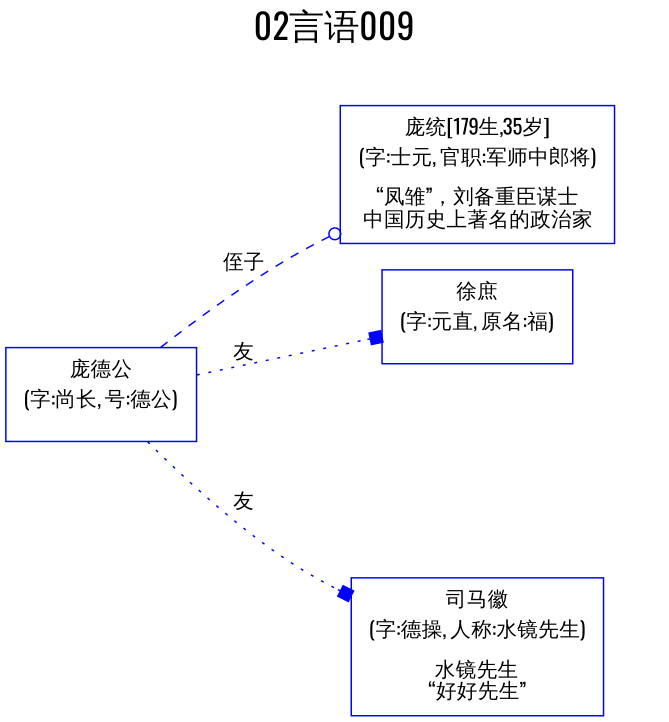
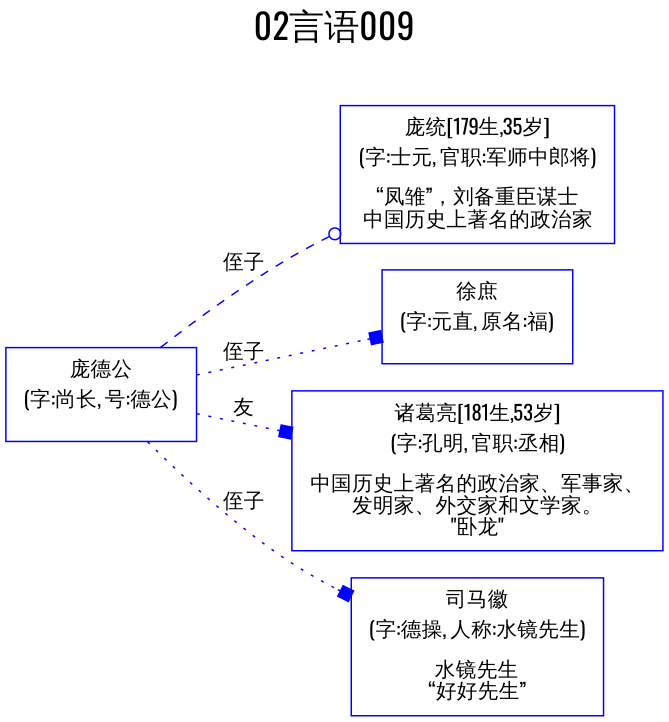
  digraph {
    color=lightgrey
    fontname=Oswald
    fontsize=24
    label="02言语009"
    labelloc=t
    rankdir=LR
    ranksep=0.5
    style=filled
    node [color=blue fontname=Oswald shape=box]
    edge [arrowhead=box color=blue fontname=Oswald style=dotted]
    n1 [label=<<table border="0" cellborder="0"><tr><td>庞德公</td></tr><tr><td>(字:尚长, 号:德公)</td></tr><tr><td></td></tr><tr><td></td></tr></table>>]
    n2 [label=<<table border="0" cellborder="0"><tr><td>庞统[179生,35岁]</td></tr><tr><td>(字:士元, 官职:军师中郎将)</td></tr><tr><td></td></tr><tr><td>“凤雏”，刘备重臣谋士<br/>中国历史上著名的政治家<br/></td></tr></table>>]
    n3 [label=<<table border="0" cellborder="0"><tr><td>徐庶</td></tr><tr><td>(字:元直, 原名:福)</td></tr><tr><td></td></tr><tr><td></td></tr></table>>]
+   n4 [label=<<table border="0" cellborder="0"><tr><td>诸葛亮[181生,53岁]</td></tr><tr><td>(字:孔明, 官职:丞相)</td></tr><tr><td></td></tr><tr><td>中国历史上著名的政治家、军事家、<br/>发明家、外交家和文学家。<br/>"卧龙"<br/></td></tr></table>>]
    n5 [label=<<table border="0" cellborder="0"><tr><td>司马徽</td></tr><tr><td>(字:德操, 人称:水镜先生)</td></tr><tr><td></td></tr><tr><td>水镜先生<br/>“好好先生”<br/></td></tr></table>>]
    n1 -> n2 [arrowhead=odot label="侄子" style=dashed]
-   n1 -> n3 [label="友"]
-   n1 -> n5 [label="友"]
+   n1 -> n3 [label="侄子"]
+   n1 -> n4 [label="友"]
+   n1 -> n5 [label="侄子"]
  }
